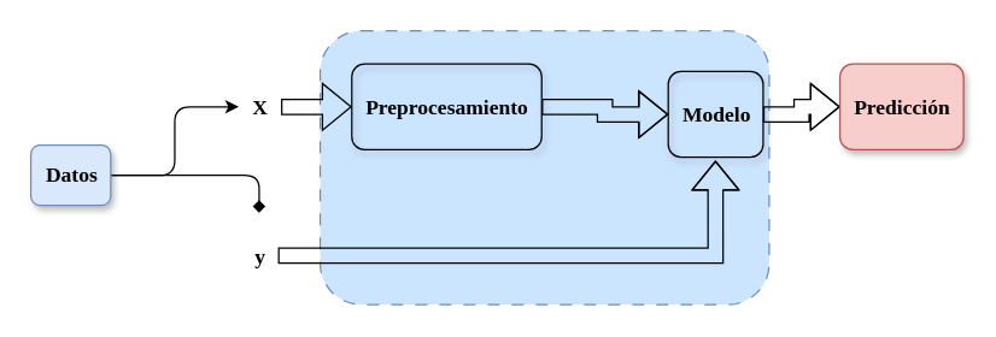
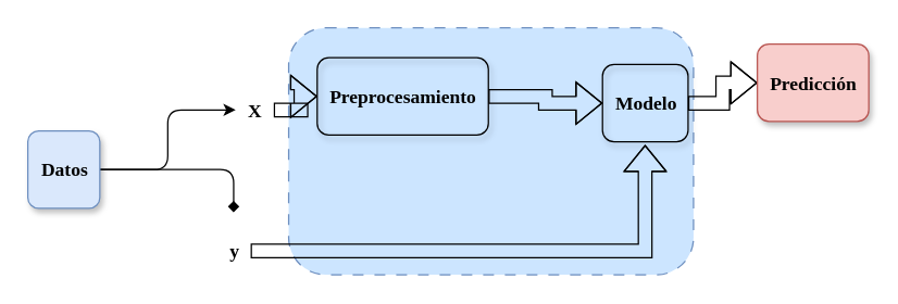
  <mxCell id="0" />
  <mxCell id="1" parent="0" />
  <mxCell id="2" style="edgeStyle=orthogonalEdgeStyle;rounded=1;orthogonalLoop=1;jettySize=auto;html=1;strokeColor=default;align=center;verticalAlign=middle;fontFamily=Helvetica;fontSize=11;fontColor=default;labelBackgroundColor=default;endArrow=classic;curved=0;" edge="1" parent="1" source="5" target="7"><mxGeometry relative="1" as="geometry" /></mxCell>
  <mxCell id="3" style="edgeStyle=orthogonalEdgeStyle;rounded=1;orthogonalLoop=1;jettySize=auto;html=1;strokeColor=default;align=center;verticalAlign=middle;fontFamily=Helvetica;fontSize=11;fontColor=default;labelBackgroundColor=default;endArrow=diamond;curved=0;" edge="1" parent="1" source="5" target="11"><mxGeometry relative="1" as="geometry" /></mxCell>
  <mxCell id="4" value="" style="rounded=1;whiteSpace=wrap;html=1;fontFamily=Helvetica;fontSize=11;labelBackgroundColor=none;noLabel=1;verticalAlign=bottom;fillColor=#CCE5FF;strokeColor=#6c8ebf;dashed=1;dashPattern=8 8;" vertex="1" parent="1"><mxGeometry x="212" y="20" width="298" height="182" as="geometry" /></mxCell>
- <mxCell id="5" value="&lt;h3&gt;&lt;font face=&quot;Garamond&quot;&gt;Datos&lt;/font&gt;&lt;/h3&gt;" style="text;html=1;align=center;verticalAlign=middle;resizable=0;points=[];autosize=1;strokeColor=#6c8ebf;fillColor=#dae8fc;fontFamily=Architects Daughter;fontSource=https%3A%2F%2Ffonts.googleapis.com%2Fcss%3Ffamily%3DArchitects%2BDaughter;rounded=1;shadow=1;" vertex="1" parent="1"><mxGeometry x="20" y="96" width="53" height="40" as="geometry" /></mxCell>
+ <mxCell id="5" value="&lt;h3&gt;&lt;font face=&quot;Garamond&quot;&gt;Datos&lt;/font&gt;&lt;/h3&gt;" style="text;html=1;align=center;verticalAlign=middle;resizable=0;points=[];autosize=1;strokeColor=#6c8ebf;fillColor=#dae8fc;fontFamily=Architects Daughter;fontSource=https%3A%2F%2Ffonts.googleapis.com%2Fcss%3Ffamily%3DArchitects%2BDaughter;rounded=1;shadow=1;" vertex="1" parent="1"><mxGeometry x="20" y="96" width="53" height="57" as="geometry" /></mxCell>
  <mxCell id="6" value="" style="edgeStyle=orthogonalEdgeStyle;shape=flexArrow;rounded=0;orthogonalLoop=1;jettySize=auto;html=1;strokeColor=default;align=center;verticalAlign=middle;fontFamily=Helvetica;fontSize=11;fontColor=default;labelBackgroundColor=default;endArrow=classic;" edge="1" parent="1" source="7" target="13"><mxGeometry relative="1" as="geometry" /></mxCell>
- <mxCell id="7" value="&lt;h3&gt;&lt;font face=&quot;Garamond&quot;&gt;X&lt;/font&gt;&lt;/h3&gt;" style="text;html=1;align=center;verticalAlign=middle;resizable=0;points=[];autosize=1;strokeColor=none;fillColor=none;fontFamily=Architects Daughter;fontSource=https%3A%2F%2Ffonts.googleapis.com%2Fcss%3Ffamily%3DArchitects%2BDaughter;shadow=1;" vertex="1" parent="1"><mxGeometry x="158" y="42" width="28" height="57" as="geometry" /></mxCell>
+ <mxCell id="7" value="&lt;h3&gt;&lt;font face=&quot;Garamond&quot;&gt;X&lt;/font&gt;&lt;/h3&gt;" style="text;html=1;align=center;verticalAlign=middle;resizable=0;points=[];autosize=1;strokeColor=none;fillColor=none;fontFamily=Architects Daughter;fontSource=https%3A%2F%2Ffonts.googleapis.com%2Fcss%3Ffamily%3DArchitects%2BDaughter;shadow=1;" vertex="1" parent="1"><mxGeometry x="173" y="52" width="28" height="57" as="geometry" /></mxCell>
  <mxCell id="8" value="" style="edgeStyle=orthogonalEdgeStyle;shape=flexArrow;rounded=0;orthogonalLoop=1;jettySize=auto;html=1;strokeColor=default;align=center;verticalAlign=middle;fontFamily=Helvetica;fontSize=11;fontColor=default;labelBackgroundColor=default;endArrow=classic;" edge="1" parent="1" source="9" target="10"><mxGeometry relative="1" as="geometry" /></mxCell>
  <mxCell id="9" value="&lt;h3&gt;&lt;font face=&quot;Garamond&quot;&gt;Modelo&lt;/font&gt;&lt;/h3&gt;" style="text;html=1;align=center;verticalAlign=middle;resizable=0;points=[];autosize=1;strokeColor=default;fillColor=none;fontFamily=Architects Daughter;fontSource=https%3A%2F%2Ffonts.googleapis.com%2Fcss%3Ffamily%3DArchitects%2BDaughter;rounded=1;shadow=1;" vertex="1" parent="1"><mxGeometry x="443" y="47" width="63" height="57" as="geometry" /></mxCell>
- <mxCell id="10" value="&lt;h3&gt;&lt;font face=&quot;Garamond&quot;&gt;Predicción&lt;/font&gt;&lt;/h3&gt;" style="text;html=1;align=center;verticalAlign=middle;resizable=0;points=[];autosize=1;strokeColor=#b85450;fillColor=#f8cecc;fontFamily=Architects Daughter;fontSource=https%3A%2F%2Ffonts.googleapis.com%2Fcss%3Ffamily%3DArchitects%2BDaughter;rounded=1;glass=0;shadow=1;" vertex="1" parent="1"><mxGeometry x="557" y="42" width="82" height="57" as="geometry" /></mxCell>
- <mxCell id="11" value="&lt;h3&gt;&lt;font face=&quot;Garamond&quot;&gt;y&lt;/font&gt;&lt;/h3&gt;" style="text;html=1;align=center;verticalAlign=middle;resizable=0;points=[];autosize=1;strokeColor=none;fillColor=none;fontFamily=Architects Daughter;fontSource=https%3A%2F%2Ffonts.googleapis.com%2Fcss%3Ffamily%3DArchitects%2BDaughter;" vertex="1" parent="1"><mxGeometry x="159" y="141" width="25" height="57" as="geometry" /></mxCell>
+ <mxCell id="10" value="&lt;h3&gt;&lt;font face=&quot;Garamond&quot;&gt;Predicción&lt;/font&gt;&lt;/h3&gt;" style="text;html=1;align=center;verticalAlign=middle;resizable=0;points=[];autosize=1;strokeColor=#b85450;fillColor=#f8cecc;fontFamily=Architects Daughter;fontSource=https%3A%2F%2Ffonts.googleapis.com%2Fcss%3Ffamily%3DArchitects%2BDaughter;rounded=1;glass=0;shadow=1;" vertex="1" parent="1"><mxGeometry x="557" y="32" width="82" height="57" as="geometry" /></mxCell>
+ <mxCell id="11" value="&lt;h3&gt;&lt;font face=&quot;Garamond&quot;&gt;y&lt;/font&gt;&lt;/h3&gt;" style="text;html=1;align=center;verticalAlign=middle;resizable=0;points=[];autosize=1;strokeColor=none;fillColor=none;fontFamily=Architects Daughter;fontSource=https%3A%2F%2Ffonts.googleapis.com%2Fcss%3Ffamily%3DArchitects%2BDaughter;" vertex="1" parent="1"><mxGeometry x="159" y="156" width="25" height="57" as="geometry" /></mxCell>
  <mxCell id="12" value="" style="edgeStyle=orthogonalEdgeStyle;shape=flexArrow;rounded=0;orthogonalLoop=1;jettySize=auto;html=1;strokeColor=default;align=center;verticalAlign=middle;fontFamily=Helvetica;fontSize=11;fontColor=default;labelBackgroundColor=default;endArrow=classic;" edge="1" parent="1" source="13" target="9"><mxGeometry relative="1" as="geometry" /></mxCell>
  <mxCell id="13" value="&lt;h3&gt;&lt;font face=&quot;Garamond&quot;&gt;Preprocesamiento&lt;/font&gt;&lt;/h3&gt;" style="text;html=1;align=center;verticalAlign=middle;resizable=0;points=[];autosize=1;strokeColor=default;fillColor=none;fontFamily=Architects Daughter;fontSource=https%3A%2F%2Ffonts.googleapis.com%2Fcss%3Ffamily%3DArchitects%2BDaughter;rounded=1;shadow=1;" vertex="1" parent="1"><mxGeometry x="233" y="42" width="126" height="57" as="geometry" /></mxCell>
  <mxCell id="14" style="edgeStyle=orthogonalEdgeStyle;shape=flexArrow;rounded=0;orthogonalLoop=1;jettySize=auto;html=1;entryX=0.498;entryY=1.039;entryDx=0;entryDy=0;entryPerimeter=0;strokeColor=default;align=center;verticalAlign=middle;fontFamily=Helvetica;fontSize=11;fontColor=default;labelBackgroundColor=default;endArrow=classic;" edge="1" parent="1" source="11" target="9"><mxGeometry relative="1" as="geometry" /></mxCell>
